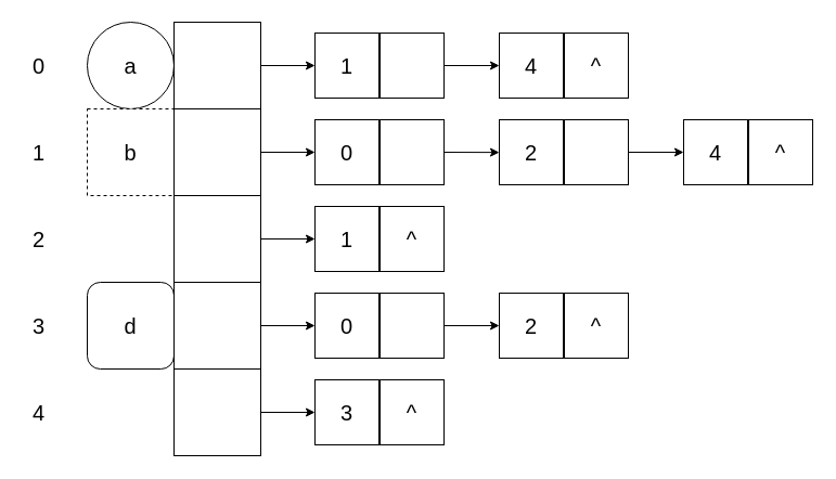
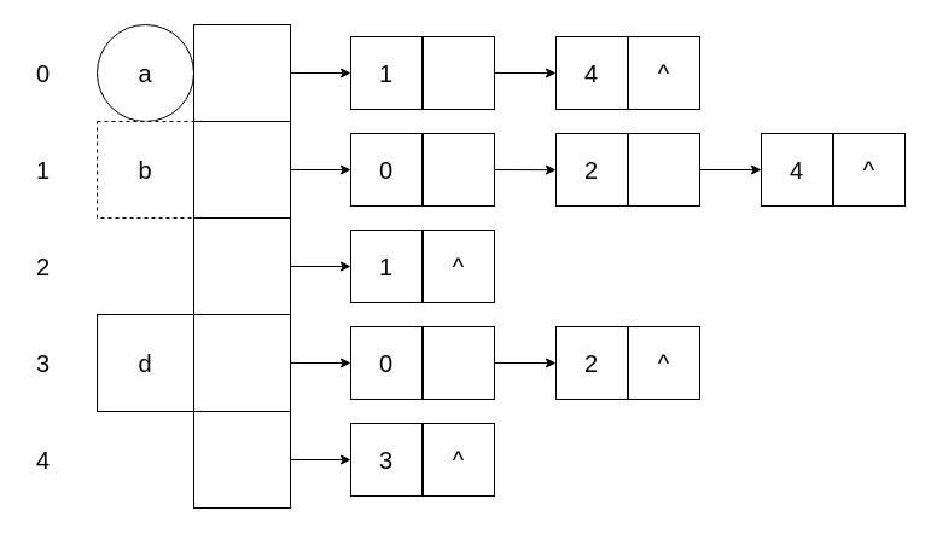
  <mxCell id="0" />
  <mxCell id="1" parent="0" />
  <mxCell id="2" value="" style="group;fontSize=20;" parent="1" vertex="1" connectable="0"><mxGeometry x="80" y="20" width="160" height="80" as="geometry" /></mxCell>
  <mxCell id="3" value="a" style="ellipse;whiteSpace=wrap;html=1;aspect=fixed;movable=1;resizable=1;rotatable=1;deletable=1;editable=1;connectable=1;fontSize=20;" parent="2" vertex="1"><mxGeometry width="80" height="80" as="geometry" /></mxCell>
  <mxCell id="4" value="" style="whiteSpace=wrap;html=1;aspect=fixed;movable=1;resizable=1;rotatable=1;deletable=1;editable=1;connectable=1;fontSize=20;" parent="2" vertex="1"><mxGeometry x="80" width="80" height="80" as="geometry" /></mxCell>
  <mxCell id="5" value="" style="group;fontSize=20;" parent="1" vertex="1" connectable="0"><mxGeometry x="80" y="100" width="160" height="80" as="geometry" /></mxCell>
  <mxCell id="6" value="b" style="whiteSpace=wrap;html=1;aspect=fixed;movable=1;resizable=1;rotatable=1;deletable=1;editable=1;connectable=1;fontSize=20;dashed=1;" parent="5" vertex="1"><mxGeometry width="80" height="80" as="geometry" /></mxCell>
  <mxCell id="7" value="" style="whiteSpace=wrap;html=1;aspect=fixed;movable=1;resizable=1;rotatable=1;deletable=1;editable=1;connectable=1;fontSize=20;" parent="5" vertex="1"><mxGeometry x="80" width="80" height="80" as="geometry" /></mxCell>
  <mxCell id="8" value="" style="group;fontSize=20;" parent="1" vertex="1" connectable="0"><mxGeometry x="80" y="180" width="160" height="80" as="geometry" /></mxCell>
  <mxCell id="9" value="" style="whiteSpace=wrap;html=1;aspect=fixed;movable=1;resizable=1;rotatable=1;deletable=1;editable=1;connectable=1;fontSize=20;" parent="8" vertex="1"><mxGeometry x="80" width="80" height="80" as="geometry" /></mxCell>
  <mxCell id="10" value="" style="group;fontSize=20;" parent="1" vertex="1" connectable="0"><mxGeometry x="80" y="260" width="160" height="80" as="geometry" /></mxCell>
- <mxCell id="11" value="d" style="whiteSpace=wrap;html=1;aspect=fixed;movable=1;resizable=1;rotatable=1;deletable=1;editable=1;connectable=1;fontSize=20;rounded=1;" parent="10" vertex="1"><mxGeometry width="80" height="80" as="geometry" /></mxCell>
+ <mxCell id="11" value="d" style="whiteSpace=wrap;html=1;aspect=fixed;movable=1;resizable=1;rotatable=1;deletable=1;editable=1;connectable=1;fontSize=20;" parent="10" vertex="1"><mxGeometry width="80" height="80" as="geometry" /></mxCell>
  <mxCell id="12" value="" style="whiteSpace=wrap;html=1;aspect=fixed;movable=1;resizable=1;rotatable=1;deletable=1;editable=1;connectable=1;fontSize=20;" parent="10" vertex="1"><mxGeometry x="80" width="80" height="80" as="geometry" /></mxCell>
  <mxCell id="13" value="" style="group;fontSize=20;" parent="1" vertex="1" connectable="0"><mxGeometry x="80" y="340" width="160" height="80" as="geometry" /></mxCell>
  <mxCell id="14" value="" style="whiteSpace=wrap;html=1;aspect=fixed;movable=1;resizable=1;rotatable=1;deletable=1;editable=1;connectable=1;fontSize=20;" parent="13" vertex="1"><mxGeometry x="80" width="80" height="80" as="geometry" /></mxCell>
  <mxCell id="15" value="0" style="text;html=1;align=center;verticalAlign=middle;resizable=0;points=[];autosize=1;strokeColor=none;fillColor=none;fontSize=20;" parent="1" vertex="1"><mxGeometry x="20" y="40" width="30" height="40" as="geometry" /></mxCell>
  <mxCell id="16" value="1" style="text;html=1;align=center;verticalAlign=middle;resizable=0;points=[];autosize=1;strokeColor=none;fillColor=none;fontSize=20;" parent="1" vertex="1"><mxGeometry x="20" y="120" width="30" height="40" as="geometry" /></mxCell>
  <mxCell id="17" value="2" style="text;html=1;align=center;verticalAlign=middle;resizable=0;points=[];autosize=1;strokeColor=none;fillColor=none;fontSize=20;" parent="1" vertex="1"><mxGeometry x="20" y="200" width="30" height="40" as="geometry" /></mxCell>
  <mxCell id="18" value="3" style="text;html=1;align=center;verticalAlign=middle;resizable=0;points=[];autosize=1;strokeColor=none;fillColor=none;fontSize=20;" parent="1" vertex="1"><mxGeometry x="20" y="280" width="30" height="40" as="geometry" /></mxCell>
  <mxCell id="19" value="4" style="text;html=1;align=center;verticalAlign=middle;resizable=0;points=[];autosize=1;strokeColor=none;fillColor=none;fontSize=20;" parent="1" vertex="1"><mxGeometry x="20" y="360" width="30" height="40" as="geometry" /></mxCell>
  <mxCell id="20" value="" style="group;fontSize=20;" parent="1" vertex="1" connectable="0"><mxGeometry x="290" y="30" width="119" height="60" as="geometry" /></mxCell>
  <mxCell id="21" value="1" style="whiteSpace=wrap;html=1;aspect=fixed;movable=1;resizable=1;rotatable=1;deletable=1;editable=1;connectable=1;fontSize=20;" parent="20" vertex="1"><mxGeometry width="59" height="60" as="geometry" /></mxCell>
  <mxCell id="22" value="" style="whiteSpace=wrap;html=1;aspect=fixed;movable=1;resizable=1;rotatable=1;deletable=1;editable=1;connectable=1;fontSize=20;" parent="20" vertex="1"><mxGeometry x="60" width="59" height="60" as="geometry" /></mxCell>
  <mxCell id="23" value="" style="group;fontSize=20;" parent="1" vertex="1" connectable="0"><mxGeometry x="460" y="30" width="119" height="60" as="geometry" /></mxCell>
  <mxCell id="24" value="4" style="whiteSpace=wrap;html=1;aspect=fixed;movable=1;resizable=1;rotatable=1;deletable=1;editable=1;connectable=1;fontSize=20;" parent="23" vertex="1"><mxGeometry width="59" height="60" as="geometry" /></mxCell>
  <mxCell id="25" value="^" style="whiteSpace=wrap;html=1;aspect=fixed;movable=1;resizable=1;rotatable=1;deletable=1;editable=1;connectable=1;fontSize=20;" parent="23" vertex="1"><mxGeometry x="60" width="59" height="60" as="geometry" /></mxCell>
  <mxCell id="26" style="edgeStyle=none;html=1;exitX=1;exitY=0.5;exitDx=0;exitDy=0;entryX=0;entryY=0.5;entryDx=0;entryDy=0;fontSize=20;" parent="1" source="4" target="21" edge="1"><mxGeometry relative="1" as="geometry" /></mxCell>
  <mxCell id="27" style="edgeStyle=none;html=1;exitX=1;exitY=0.5;exitDx=0;exitDy=0;entryX=0;entryY=0.5;entryDx=0;entryDy=0;fontSize=20;" parent="1" source="22" target="24" edge="1"><mxGeometry relative="1" as="geometry" /></mxCell>
  <mxCell id="28" value="" style="group;fontSize=20;" parent="1" vertex="1" connectable="0"><mxGeometry x="290" y="110" width="119" height="60" as="geometry" /></mxCell>
  <mxCell id="29" value="0" style="whiteSpace=wrap;html=1;aspect=fixed;movable=1;resizable=1;rotatable=1;deletable=1;editable=1;connectable=1;fontSize=20;" parent="28" vertex="1"><mxGeometry width="59" height="60" as="geometry" /></mxCell>
  <mxCell id="30" value="" style="whiteSpace=wrap;html=1;aspect=fixed;movable=1;resizable=1;rotatable=1;deletable=1;editable=1;connectable=1;fontSize=20;" parent="28" vertex="1"><mxGeometry x="60" width="59" height="60" as="geometry" /></mxCell>
  <mxCell id="31" style="edgeStyle=none;html=1;exitX=1;exitY=0.5;exitDx=0;exitDy=0;fontSize=20;" parent="1" source="7" target="29" edge="1"><mxGeometry relative="1" as="geometry" /></mxCell>
  <mxCell id="32" value="" style="group;fontSize=20;" parent="1" vertex="1" connectable="0"><mxGeometry x="460" y="270" width="119" height="60" as="geometry" /></mxCell>
  <mxCell id="33" value="2" style="whiteSpace=wrap;html=1;aspect=fixed;movable=1;resizable=1;rotatable=1;deletable=1;editable=1;connectable=1;fontSize=20;" parent="32" vertex="1"><mxGeometry width="59" height="60" as="geometry" /></mxCell>
  <mxCell id="34" value="^" style="whiteSpace=wrap;html=1;aspect=fixed;movable=1;resizable=1;rotatable=1;deletable=1;editable=1;connectable=1;fontSize=20;" parent="32" vertex="1"><mxGeometry x="60" width="59" height="60" as="geometry" /></mxCell>
  <mxCell id="35" value="" style="group;fontSize=20;" parent="1" vertex="1" connectable="0"><mxGeometry x="290" y="190" width="119" height="60" as="geometry" /></mxCell>
  <mxCell id="36" value="1" style="whiteSpace=wrap;html=1;aspect=fixed;movable=1;resizable=1;rotatable=1;deletable=1;editable=1;connectable=1;fontSize=20;" parent="35" vertex="1"><mxGeometry width="59" height="60" as="geometry" /></mxCell>
  <mxCell id="37" value="^" style="whiteSpace=wrap;html=1;aspect=fixed;movable=1;resizable=1;rotatable=1;deletable=1;editable=1;connectable=1;fontSize=20;" parent="35" vertex="1"><mxGeometry x="60" width="59" height="60" as="geometry" /></mxCell>
  <mxCell id="38" style="edgeStyle=none;html=1;exitX=1;exitY=0.5;exitDx=0;exitDy=0;entryX=0;entryY=0.5;entryDx=0;entryDy=0;fontSize=20;" parent="1" source="9" target="36" edge="1"><mxGeometry relative="1" as="geometry" /></mxCell>
  <mxCell id="39" value="" style="group;fontSize=20;" parent="1" vertex="1" connectable="0"><mxGeometry x="290" y="270" width="119" height="60" as="geometry" /></mxCell>
  <mxCell id="40" value="0" style="whiteSpace=wrap;html=1;aspect=fixed;movable=1;resizable=1;rotatable=1;deletable=1;editable=1;connectable=1;fontSize=20;" parent="39" vertex="1"><mxGeometry width="59" height="60" as="geometry" /></mxCell>
  <mxCell id="41" value="" style="whiteSpace=wrap;html=1;aspect=fixed;movable=1;resizable=1;rotatable=1;deletable=1;editable=1;connectable=1;fontSize=20;" parent="39" vertex="1"><mxGeometry x="60" width="59" height="60" as="geometry" /></mxCell>
  <mxCell id="42" style="edgeStyle=none;html=1;exitX=1;exitY=0.5;exitDx=0;exitDy=0;entryX=0;entryY=0.5;entryDx=0;entryDy=0;fontSize=20;" parent="1" source="12" target="40" edge="1"><mxGeometry relative="1" as="geometry" /></mxCell>
  <mxCell id="43" value="" style="group;fontSize=20;" parent="1" vertex="1" connectable="0"><mxGeometry x="630" y="110" width="119" height="60" as="geometry" /></mxCell>
  <mxCell id="44" value="4" style="whiteSpace=wrap;html=1;aspect=fixed;movable=1;resizable=1;rotatable=1;deletable=1;editable=1;connectable=1;fontSize=20;" parent="43" vertex="1"><mxGeometry width="59" height="60" as="geometry" /></mxCell>
  <mxCell id="45" value="^" style="whiteSpace=wrap;html=1;aspect=fixed;movable=1;resizable=1;rotatable=1;deletable=1;editable=1;connectable=1;fontSize=20;" parent="43" vertex="1"><mxGeometry x="60" width="59" height="60" as="geometry" /></mxCell>
  <mxCell id="46" value="" style="group;fontSize=20;" parent="1" vertex="1" connectable="0"><mxGeometry x="460" y="110" width="119" height="60" as="geometry" /></mxCell>
  <mxCell id="47" value="2" style="whiteSpace=wrap;html=1;aspect=fixed;movable=1;resizable=1;rotatable=1;deletable=1;editable=1;connectable=1;fontSize=20;" parent="46" vertex="1"><mxGeometry width="59" height="60" as="geometry" /></mxCell>
  <mxCell id="48" value="" style="whiteSpace=wrap;html=1;aspect=fixed;movable=1;resizable=1;rotatable=1;deletable=1;editable=1;connectable=1;fontSize=20;" parent="46" vertex="1"><mxGeometry x="60" width="59" height="60" as="geometry" /></mxCell>
  <mxCell id="49" value="^" style="group;fontSize=20;" parent="1" vertex="1" connectable="0"><mxGeometry x="290" y="350" width="119" height="60" as="geometry" /></mxCell>
  <mxCell id="50" value="3" style="whiteSpace=wrap;html=1;aspect=fixed;movable=1;resizable=1;rotatable=1;deletable=1;editable=1;connectable=1;fontSize=20;" parent="49" vertex="1"><mxGeometry width="59" height="60" as="geometry" /></mxCell>
  <mxCell id="51" value="^" style="whiteSpace=wrap;html=1;aspect=fixed;movable=1;resizable=1;rotatable=1;deletable=1;editable=1;connectable=1;fontSize=20;" parent="49" vertex="1"><mxGeometry x="60" width="59" height="60" as="geometry" /></mxCell>
  <mxCell id="52" style="edgeStyle=none;html=1;exitX=1;exitY=0.5;exitDx=0;exitDy=0;entryX=0;entryY=0.5;entryDx=0;entryDy=0;fontSize=20;" parent="1" source="14" target="50" edge="1"><mxGeometry relative="1" as="geometry" /></mxCell>
  <mxCell id="53" style="edgeStyle=none;html=1;exitX=1;exitY=0.5;exitDx=0;exitDy=0;entryX=0;entryY=0.5;entryDx=0;entryDy=0;fontSize=20;" parent="1" source="48" target="44" edge="1"><mxGeometry relative="1" as="geometry" /></mxCell>
  <mxCell id="54" style="edgeStyle=none;html=1;exitX=1;exitY=0.5;exitDx=0;exitDy=0;fontSize=20;" edge="1" parent="1" source="30"><mxGeometry relative="1" as="geometry"><mxPoint x="460" y="140.143" as="targetPoint" /></mxGeometry></mxCell>
  <mxCell id="55" style="edgeStyle=none;html=1;exitX=1;exitY=0.5;exitDx=0;exitDy=0;entryX=0;entryY=0.5;entryDx=0;entryDy=0;fontSize=20;" edge="1" parent="1" source="41" target="33"><mxGeometry relative="1" as="geometry" /></mxCell>
